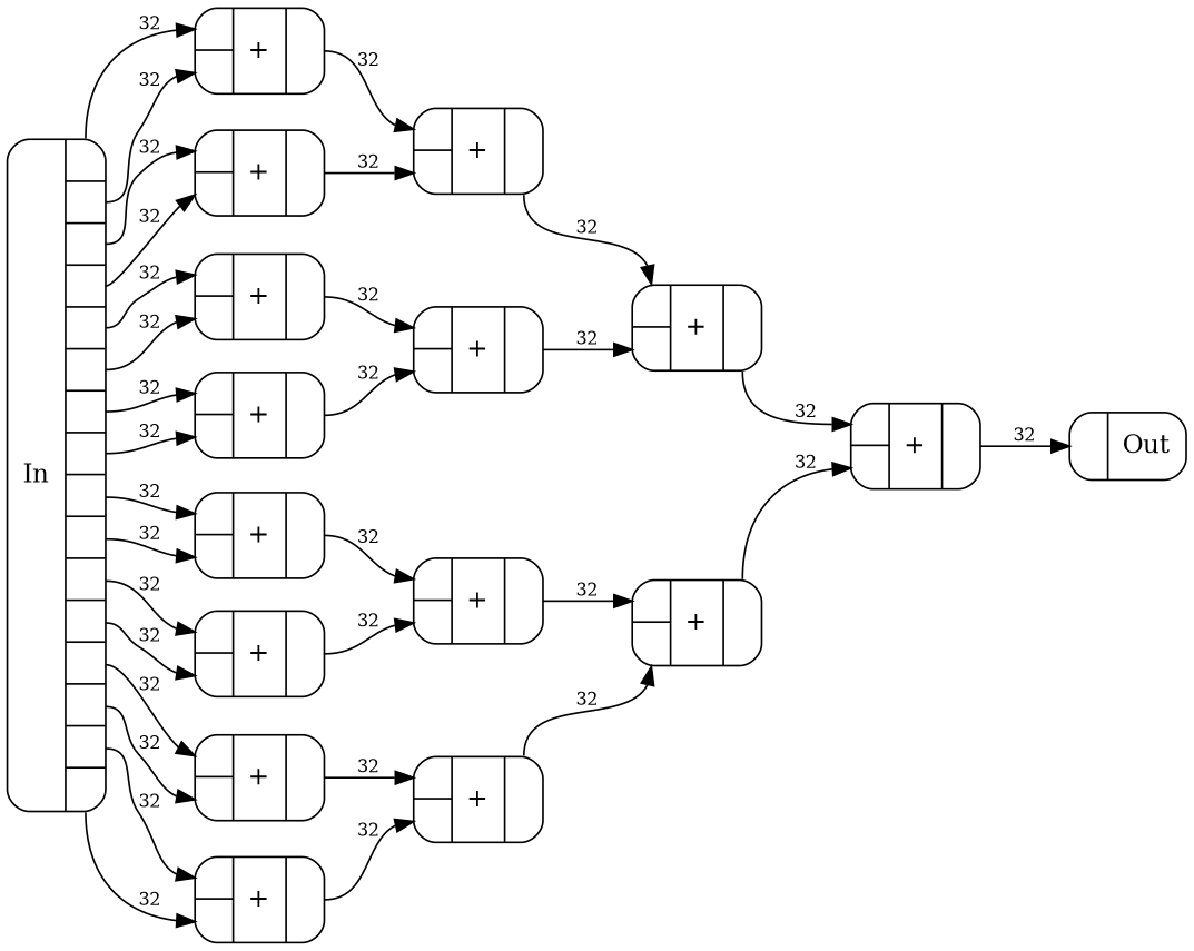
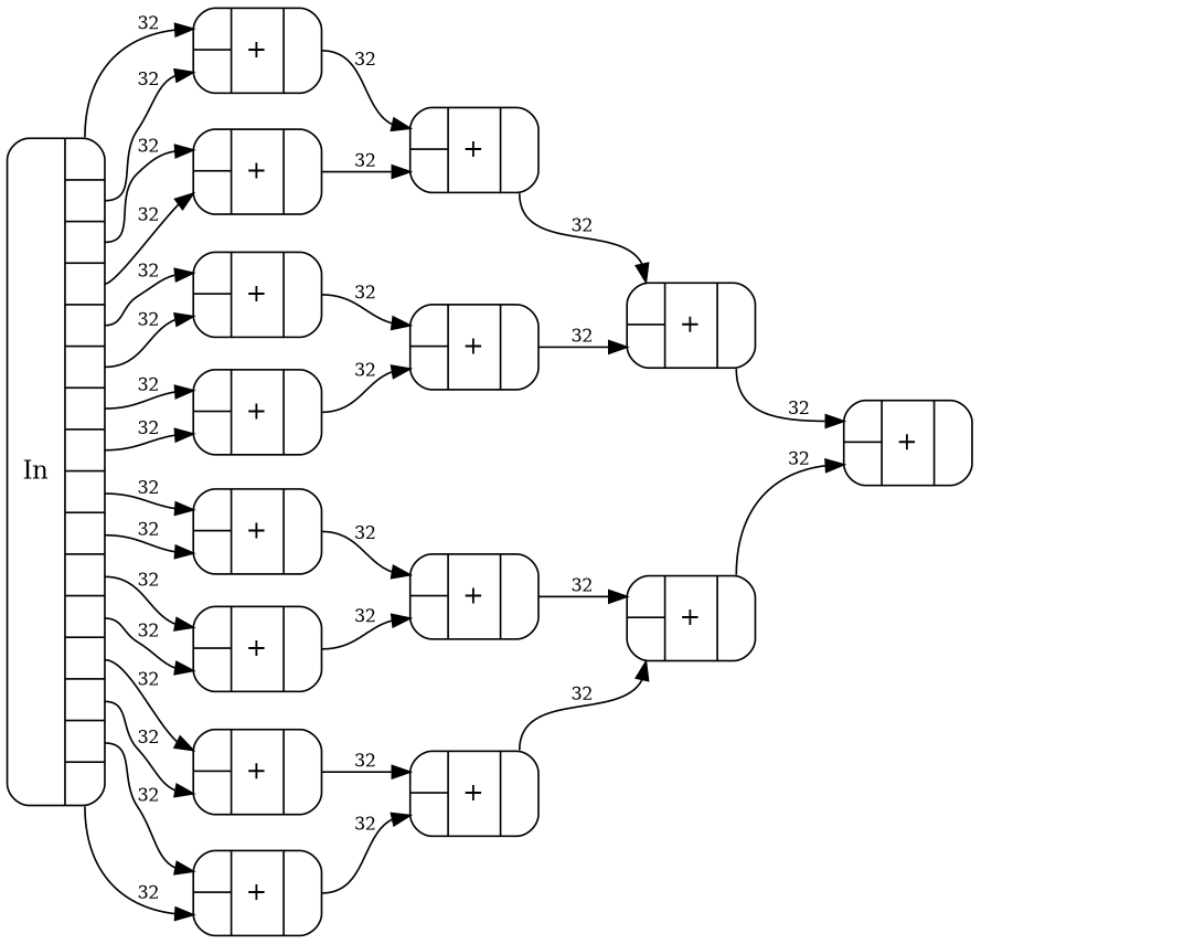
  digraph {
    rankdir=LR
    node [shape=Mrecord]
    edge [fontsize=10 headport=In0 tailport=Out0]
    n1 [label="{In|{<Out0>|<Out1>|<Out2>|<Out3>|<Out4>|<Out5>|<Out6>|<Out7>|<Out8>|<Out9>|<Out10>|<Out11>|<Out12>|<Out13>|<Out14>|<Out15>}}"]
    n2 [label="{{<In0>|<In1>}|+|{<Out0>}}"]
    n3 [label="{{<In0>|<In1>}|+|{<Out0>}}"]
    n4 [label="{{<In0>|<In1>}|+|{<Out0>}}"]
    n5 [label="{{<In0>|<In1>}|+|{<Out0>}}"]
    n6 [label="{{<In0>|<In1>}|+|{<Out0>}}"]
    n7 [label="{{<In0>|<In1>}|+|{<Out0>}}"]
    n8 [label="{{<In0>|<In1>}|+|{<Out0>}}"]
    n9 [label="{{<In0>|<In1>}|+|{<Out0>}}"]
    n10 [label="{{<In0>|<In1>}|+|{<Out0>}}"]
    n11 [label="{{<In0>|<In1>}|+|{<Out0>}}"]
    n12 [label="{{<In0>|<In1>}|+|{<Out0>}}"]
    n13 [label="{{<In0>|<In1>}|+|{<Out0>}}"]
    n14 [label="{{<In0>|<In1>}|+|{<Out0>}}"]
    n15 [label="{{<In0>|<In1>}|+|{<Out0>}}"]
    n16 [label="{{<In0>|<In1>}|+|{<Out0>}}"]
-   n17 [label="{{<In0>}|Out}"]
    n1 -> n2 [label=32]
    n1 -> n2 [headport=In1 label=32 tailport=Out1]
    n1 -> n3 [label=32 tailport=Out2]
    n1 -> n3 [headport=In1 label=32 tailport=Out3]
    n1 -> n4 [label=32 tailport=Out4]
    n1 -> n4 [headport=In1 label=32 tailport=Out5]
    n1 -> n5 [label=32 tailport=Out6]
    n1 -> n5 [headport=In1 label=32 tailport=Out7]
    n1 -> n6 [label=32 tailport=Out8]
    n1 -> n6 [headport=In1 label=32 tailport=Out9]
    n1 -> n7 [label=32 tailport=Out10]
    n1 -> n7 [headport=In1 label=32 tailport=Out11]
    n1 -> n8 [label=32 tailport=Out12]
    n1 -> n8 [headport=In1 label=32 tailport=Out13]
    n1 -> n9 [label=32 tailport=Out14]
    n1 -> n9 [headport=In1 label=32 tailport=Out15]
    n2 -> n10 [label=32]
    n3 -> n10 [headport=In1 label=32]
    n4 -> n12 [label=32]
    n5 -> n12 [headport=In1 label=32]
    n6 -> n14 [label=32]
    n7 -> n14 [headport=In1 label=32]
    n8 -> n16 [label=32]
    n9 -> n16 [headport=In1 label=32]
    n10 -> n11 [label=32]
    n11 -> n13 [label=32]
    n12 -> n11 [headport=In1 label=32]
-   n13 -> n17 [label=32]
    n14 -> n15 [label=32]
    n15 -> n13 [headport=In1 label=32]
    n16 -> n15 [headport=In1 label=32]
  }
